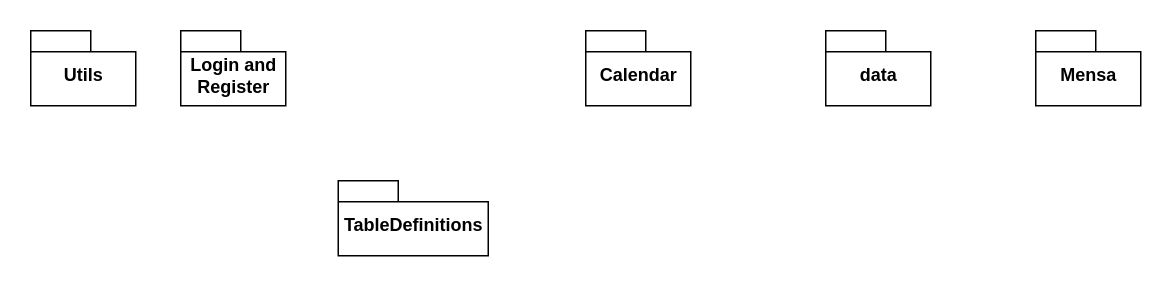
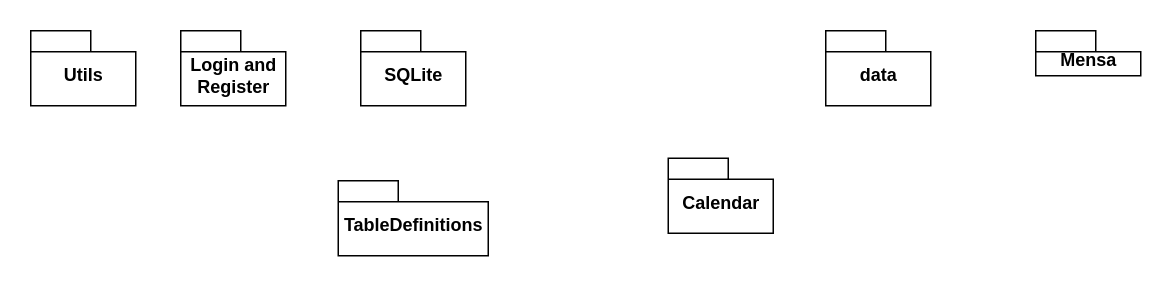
  <mxCell id="0" />
  <mxCell id="1" parent="0" />
  <mxCell id="2" value="Utils" style="shape=folder;fontStyle=1;spacingTop=10;tabWidth=40;tabHeight=14;tabPosition=left;html=1;" parent="1" vertex="1"><mxGeometry x="20" y="20" width="70" height="50" as="geometry" /></mxCell>
  <mxCell id="3" value="Login and &lt;br&gt;Register" style="shape=folder;fontStyle=1;spacingTop=10;tabWidth=40;tabHeight=14;tabPosition=left;html=1;" parent="1" vertex="1"><mxGeometry x="120" y="20" width="70" height="50" as="geometry" /></mxCell>
+ <mxCell id="4" value="SQLite" style="shape=folder;fontStyle=1;spacingTop=10;tabWidth=40;tabHeight=14;tabPosition=left;html=1;" parent="1" vertex="1"><mxGeometry x="240" y="20" width="70" height="50" as="geometry" /></mxCell>
  <mxCell id="5" value="&lt;div&gt;TableDefinitions&lt;/div&gt;" style="shape=folder;fontStyle=1;spacingTop=10;tabWidth=40;tabHeight=14;tabPosition=left;html=1;" parent="1" vertex="1"><mxGeometry x="225" y="120" width="100" height="50" as="geometry" /></mxCell>
- <mxCell id="6" value="&lt;div&gt;Calendar&lt;/div&gt;" style="shape=folder;fontStyle=1;spacingTop=10;tabWidth=40;tabHeight=14;tabPosition=left;html=1;" parent="1" vertex="1"><mxGeometry x="390" y="20" width="70" height="50" as="geometry" /></mxCell>
+ <mxCell id="6" value="&lt;div&gt;Calendar&lt;/div&gt;" style="shape=folder;fontStyle=1;spacingTop=10;tabWidth=40;tabHeight=14;tabPosition=left;html=1;" parent="1" vertex="1"><mxGeometry x="445" y="105" width="70" height="50" as="geometry" /></mxCell>
  <mxCell id="7" value="&lt;div&gt;data&lt;br&gt;&lt;/div&gt;" style="shape=folder;fontStyle=1;spacingTop=10;tabWidth=40;tabHeight=14;tabPosition=left;html=1;" parent="1" vertex="1"><mxGeometry x="550" y="20" width="70" height="50" as="geometry" /></mxCell>
- <mxCell id="8" value="Mensa" style="shape=folder;fontStyle=1;spacingTop=10;tabWidth=40;tabHeight=14;tabPosition=left;html=1;" parent="1" vertex="1"><mxGeometry x="690" y="20" width="70" height="50" as="geometry" /></mxCell>
+ <mxCell id="8" value="Mensa" style="shape=folder;fontStyle=1;spacingTop=10;tabWidth=40;tabHeight=14;tabPosition=left;html=1;" parent="1" vertex="1"><mxGeometry x="690" y="20" width="70" height="30" as="geometry" /></mxCell>
